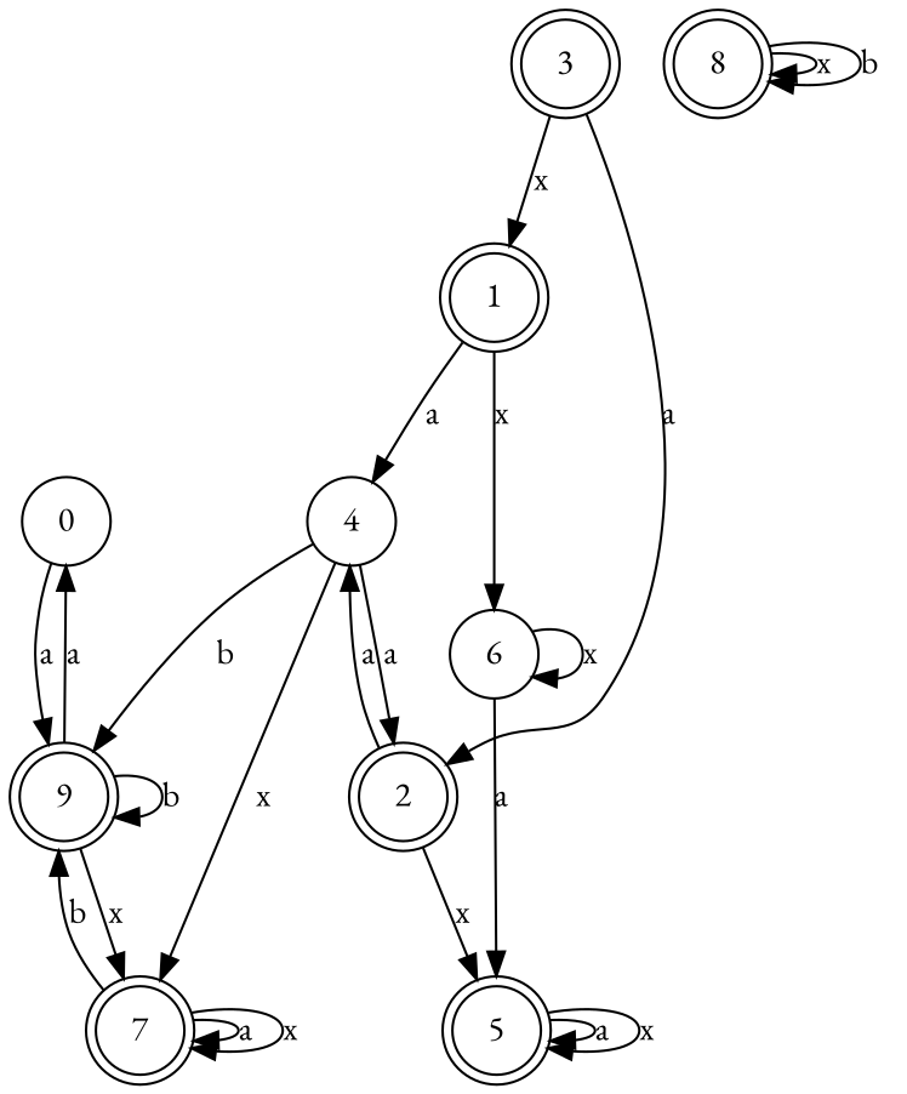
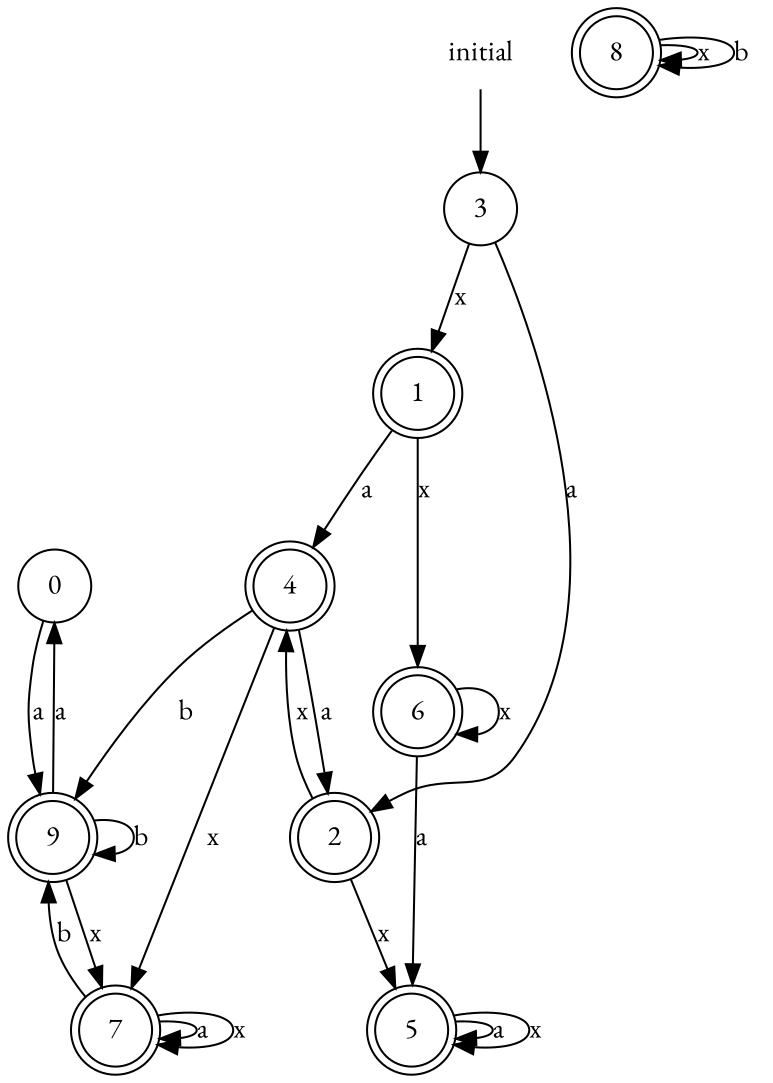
  digraph {
    fontname="EB Garamond"
    rankdir=TB
    node [fontname="EB Garamond" shape=doublecircle]
    edge [fontname="EB Garamond"]
    0 [shape=circle]
    9
    7
    1
-   4 [shape=circle]
-   6 [shape=circle]
+   4
+   6
    2
    5
    8
-   3
+   3 [shape=circle]
+   initial [shape=plaintext]
    0 -> 9 [label=a]
    9 -> 0 [label=a]
    9 -> 9 [label=b]
    9 -> 7 [label=x]
    7 -> 9 [label=b]
    7 -> 7 [label=a]
    7 -> 7 [label=x]
    1 -> 4 [label=a]
    1 -> 6 [label=x]
    4 -> 9 [label=b]
    4 -> 7 [label=x]
    4 -> 2 [label=a]
    6 -> 6 [label=x]
    6 -> 5 [label=a]
-   2 -> 4 [label=a]
+   2 -> 4 [label=x]
    2 -> 5 [label=x]
    5 -> 5 [label=a]
    5 -> 5 [label=x]
    8 -> 8 [label=x]
    8 -> 8 [label=b]
    3 -> 1 [label=x]
    3 -> 2 [label=a]
+   initial -> 3
  }
